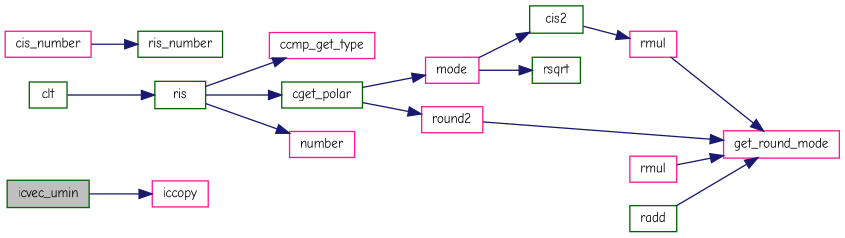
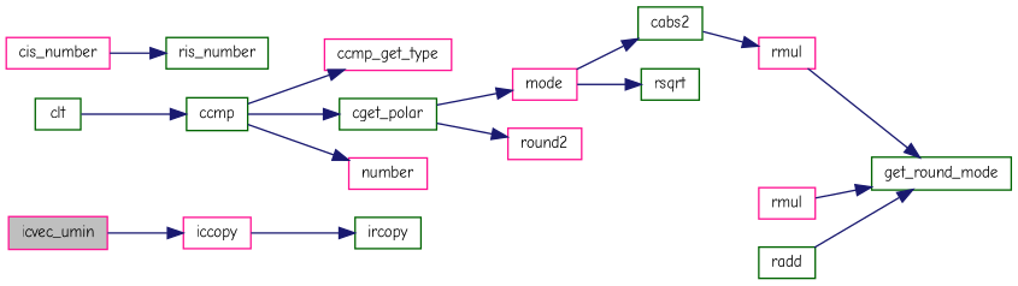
  digraph {
    fontname="Comic Neue"
    rankdir=LR
    node [color=darkgreen fillcolor=white fontname="Comic Neue" fontsize=10 shape=record style=filled]
    edge [color=midnightblue fontname="Comic Neue" fontsize=10 labelfontname=Helvetica labelfontsize=10 style=solid]
-   n1 [fillcolor=grey75 fontcolor=black height=0.2 label=icvec_umin width=0.4]
+   n1 [color=deeppink fillcolor=grey75 fontcolor=black height=0.2 label=icvec_umin width=0.4]
    n2 [color=deeppink height=0.2 label=iccopy width=0.4]
+   n3 [height=0.2 label=ircopy width=0.4]
    n4 [height=0.2 label=clt width=0.4]
-   n5 [height=0.2 label=ris width=0.4]
+   n5 [height=0.2 label=ccmp width=0.4]
    n6 [color=deeppink height=0.2 label=cis_number width=0.4]
    n7 [height=0.2 label=ris_number width=0.4]
    n8 [color=deeppink height=0.2 label=ccmp_get_type width=0.4]
    n9 [height=0.2 label=cget_polar width=0.4]
    n10 [color=deeppink height=0.2 label=number width=0.4]
    n11 [color=deeppink height=0.2 label=mode width=0.4]
    n12 [color=deeppink height=0.2 label=round2 width=0.4]
-   n13 [height=0.2 label=cis2 width=0.4]
+   n13 [height=0.2 label=cabs2 width=0.4]
    n14 [height=0.2 label=rsqrt width=0.4]
-   n15 [color=deeppink height=0.2 label=get_round_mode width=0.4]
+   n15 [height=0.2 label=get_round_mode width=0.4]
    n16 [color=deeppink height=0.2 label=rmul width=0.4]
    n17 [color=deeppink height=0.2 label=rmul width=0.4]
    n18 [height=0.2 label=radd width=0.4]
    n1 -> n2
+   n2 -> n3
    n4 -> n5
    n5 -> n8
    n5 -> n9
    n5 -> n10
    n6 -> n7
    n9 -> n11
    n9 -> n12
    n11 -> n13
    n11 -> n14
-   n12 -> n15
    n13 -> n16
    n16 -> n15
    n17 -> n15
    n18 -> n15
  }
